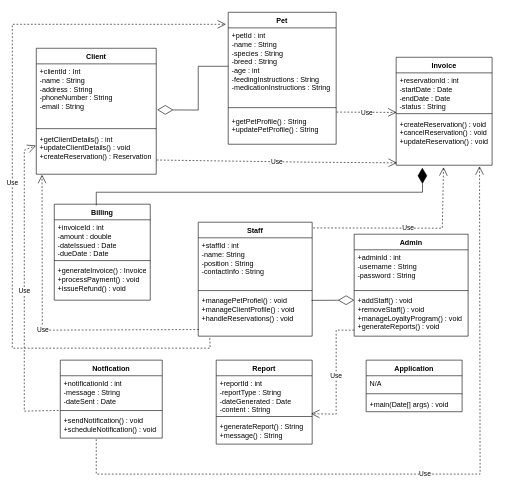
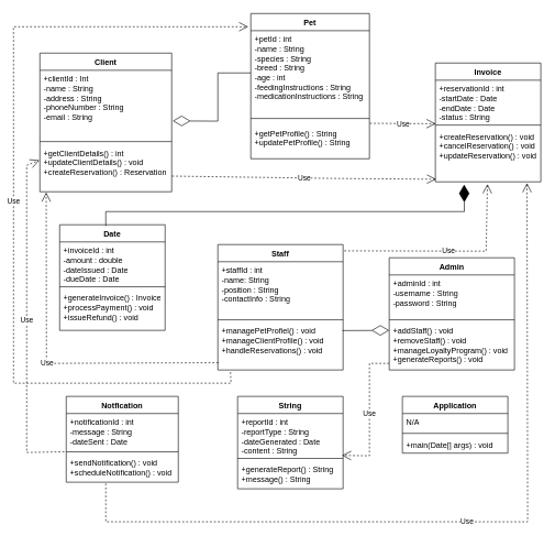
  <mxCell id="0" />
  <mxCell id="1" parent="0" />
  <mxCell id="2" value="Application" style="swimlane;fontStyle=1;align=center;verticalAlign=top;childLayout=stackLayout;horizontal=1;startSize=26;horizontalStack=0;resizeParent=1;resizeParentMax=0;resizeLast=0;collapsible=1;marginBottom=0;whiteSpace=wrap;html=1;" vertex="1" parent="1"><mxGeometry x="610" y="600" width="160" height="86" as="geometry" /></mxCell>
  <mxCell id="3" value="N/A" style="text;strokeColor=none;fillColor=none;align=left;verticalAlign=top;spacingLeft=4;spacingRight=4;overflow=hidden;rotatable=0;points=[[0,0.5],[1,0.5]];portConstraint=eastwest;whiteSpace=wrap;html=1;" vertex="1" parent="2"><mxGeometry y="26" width="160" height="26" as="geometry" /></mxCell>
  <mxCell id="4" value="" style="line;strokeWidth=1;fillColor=none;align=left;verticalAlign=middle;spacingTop=-1;spacingLeft=3;spacingRight=3;rotatable=0;labelPosition=right;points=[];portConstraint=eastwest;strokeColor=inherit;" vertex="1" parent="2"><mxGeometry y="52" width="160" height="8" as="geometry" /></mxCell>
  <mxCell id="5" value="+main(Date[] args) : void" style="text;strokeColor=none;fillColor=none;align=left;verticalAlign=top;spacingLeft=4;spacingRight=4;overflow=hidden;rotatable=0;points=[[0,0.5],[1,0.5]];portConstraint=eastwest;whiteSpace=wrap;html=1;" vertex="1" parent="2"><mxGeometry y="60" width="160" height="26" as="geometry" /></mxCell>
- <mxCell id="6" value="Report" style="swimlane;fontStyle=1;align=center;verticalAlign=top;childLayout=stackLayout;horizontal=1;startSize=26;horizontalStack=0;resizeParent=1;resizeParentMax=0;resizeLast=0;collapsible=1;marginBottom=0;whiteSpace=wrap;html=1;" vertex="1" parent="1"><mxGeometry x="360" y="600" width="160" height="140" as="geometry" /></mxCell>
+ <mxCell id="6" value="String" style="swimlane;fontStyle=1;align=center;verticalAlign=top;childLayout=stackLayout;horizontal=1;startSize=26;horizontalStack=0;resizeParent=1;resizeParentMax=0;resizeLast=0;collapsible=1;marginBottom=0;whiteSpace=wrap;html=1;" vertex="1" parent="1"><mxGeometry x="360" y="600" width="160" height="140" as="geometry" /></mxCell>
  <mxCell id="7" value="+reportId : int&lt;div&gt;-reportType : String&lt;/div&gt;&lt;div&gt;-dateGenerated : Date&lt;/div&gt;&lt;div&gt;-content : String&lt;/div&gt;" style="text;strokeColor=none;fillColor=none;align=left;verticalAlign=top;spacingLeft=4;spacingRight=4;overflow=hidden;rotatable=0;points=[[0,0.5],[1,0.5]];portConstraint=eastwest;whiteSpace=wrap;html=1;" vertex="1" parent="6"><mxGeometry y="26" width="160" height="64" as="geometry" /></mxCell>
  <mxCell id="8" value="" style="line;strokeWidth=1;fillColor=none;align=left;verticalAlign=middle;spacingTop=-1;spacingLeft=3;spacingRight=3;rotatable=0;labelPosition=right;points=[];portConstraint=eastwest;strokeColor=inherit;" vertex="1" parent="6"><mxGeometry y="90" width="160" height="8" as="geometry" /></mxCell>
  <mxCell id="9" value="+generateReport() : String&lt;div&gt;+message() : String&lt;/div&gt;" style="text;strokeColor=none;fillColor=none;align=left;verticalAlign=top;spacingLeft=4;spacingRight=4;overflow=hidden;rotatable=0;points=[[0,0.5],[1,0.5]];portConstraint=eastwest;whiteSpace=wrap;html=1;" vertex="1" parent="6"><mxGeometry y="98" width="160" height="42" as="geometry" /></mxCell>
  <mxCell id="10" value="Notfication" style="swimlane;fontStyle=1;align=center;verticalAlign=top;childLayout=stackLayout;horizontal=1;startSize=26;horizontalStack=0;resizeParent=1;resizeParentMax=0;resizeLast=0;collapsible=1;marginBottom=0;whiteSpace=wrap;html=1;" vertex="1" parent="1"><mxGeometry x="100" y="600" width="170" height="130" as="geometry" /></mxCell>
  <mxCell id="11" value="+notificationId : int&lt;div&gt;-message : String&lt;/div&gt;&lt;div&gt;-dateSent : Date&lt;/div&gt;" style="text;strokeColor=none;fillColor=none;align=left;verticalAlign=top;spacingLeft=4;spacingRight=4;overflow=hidden;rotatable=0;points=[[0,0.5],[1,0.5]];portConstraint=eastwest;whiteSpace=wrap;html=1;" vertex="1" parent="10"><mxGeometry y="26" width="170" height="54" as="geometry" /></mxCell>
  <mxCell id="12" value="" style="line;strokeWidth=1;fillColor=none;align=left;verticalAlign=middle;spacingTop=-1;spacingLeft=3;spacingRight=3;rotatable=0;labelPosition=right;points=[];portConstraint=eastwest;strokeColor=inherit;" vertex="1" parent="10"><mxGeometry y="80" width="170" height="8" as="geometry" /></mxCell>
  <mxCell id="13" value="+sendNotification() : void&lt;div&gt;+scheduleNotification() : void&lt;/div&gt;" style="text;strokeColor=none;fillColor=none;align=left;verticalAlign=top;spacingLeft=4;spacingRight=4;overflow=hidden;rotatable=0;points=[[0,0.5],[1,0.5]];portConstraint=eastwest;whiteSpace=wrap;html=1;" vertex="1" parent="10"><mxGeometry y="88" width="170" height="42" as="geometry" /></mxCell>
  <mxCell id="14" value="Admin" style="swimlane;fontStyle=1;align=center;verticalAlign=top;childLayout=stackLayout;horizontal=1;startSize=26;horizontalStack=0;resizeParent=1;resizeParentMax=0;resizeLast=0;collapsible=1;marginBottom=0;whiteSpace=wrap;html=1;" vertex="1" parent="1"><mxGeometry x="590" y="390" width="190" height="170" as="geometry" /></mxCell>
  <mxCell id="15" value="+adminId : int&lt;div&gt;-username : String&lt;/div&gt;&lt;div&gt;-password : String&lt;/div&gt;" style="text;strokeColor=none;fillColor=none;align=left;verticalAlign=top;spacingLeft=4;spacingRight=4;overflow=hidden;rotatable=0;points=[[0,0.5],[1,0.5]];portConstraint=eastwest;whiteSpace=wrap;html=1;" vertex="1" parent="14"><mxGeometry y="26" width="190" height="64" as="geometry" /></mxCell>
  <mxCell id="16" value="" style="line;strokeWidth=1;fillColor=none;align=left;verticalAlign=middle;spacingTop=-1;spacingLeft=3;spacingRight=3;rotatable=0;labelPosition=right;points=[];portConstraint=eastwest;strokeColor=inherit;" vertex="1" parent="14"><mxGeometry y="90" width="190" height="8" as="geometry" /></mxCell>
  <mxCell id="17" value="+addStaff() : void&lt;div&gt;+removeStaff() : void&lt;/div&gt;&lt;div&gt;+manageLoyaltyProgram() : void&lt;/div&gt;&lt;div&gt;+generateReports() : void&lt;/div&gt;" style="text;strokeColor=none;fillColor=none;align=left;verticalAlign=top;spacingLeft=4;spacingRight=4;overflow=hidden;rotatable=0;points=[[0,0.5],[1,0.5]];portConstraint=eastwest;whiteSpace=wrap;html=1;" vertex="1" parent="14"><mxGeometry y="98" width="190" height="72" as="geometry" /></mxCell>
- <mxCell id="18" value="Billing" style="swimlane;fontStyle=1;align=center;verticalAlign=top;childLayout=stackLayout;horizontal=1;startSize=26;horizontalStack=0;resizeParent=1;resizeParentMax=0;resizeLast=0;collapsible=1;marginBottom=0;whiteSpace=wrap;html=1;" vertex="1" parent="1"><mxGeometry x="90" y="340" width="160" height="160" as="geometry" /></mxCell>
+ <mxCell id="18" value="Date" style="swimlane;fontStyle=1;align=center;verticalAlign=top;childLayout=stackLayout;horizontal=1;startSize=26;horizontalStack=0;resizeParent=1;resizeParentMax=0;resizeLast=0;collapsible=1;marginBottom=0;whiteSpace=wrap;html=1;" vertex="1" parent="1"><mxGeometry x="90" y="340" width="160" height="160" as="geometry" /></mxCell>
  <mxCell id="19" value="+invoiceId : int&lt;div&gt;-amount : double&lt;/div&gt;&lt;div&gt;-dateIssued : Date&lt;/div&gt;&lt;div&gt;-dueDate : Date&lt;/div&gt;" style="text;strokeColor=none;fillColor=none;align=left;verticalAlign=top;spacingLeft=4;spacingRight=4;overflow=hidden;rotatable=0;points=[[0,0.5],[1,0.5]];portConstraint=eastwest;whiteSpace=wrap;html=1;" vertex="1" parent="18"><mxGeometry y="26" width="160" height="64" as="geometry" /></mxCell>
  <mxCell id="20" value="" style="line;strokeWidth=1;fillColor=none;align=left;verticalAlign=middle;spacingTop=-1;spacingLeft=3;spacingRight=3;rotatable=0;labelPosition=right;points=[];portConstraint=eastwest;strokeColor=inherit;" vertex="1" parent="18"><mxGeometry y="90" width="160" height="8" as="geometry" /></mxCell>
  <mxCell id="21" value="+generateInvoice() : Invoice&lt;div&gt;+processPayment() : void&lt;/div&gt;&lt;div&gt;+issueRefund() : void&lt;/div&gt;" style="text;strokeColor=none;fillColor=none;align=left;verticalAlign=top;spacingLeft=4;spacingRight=4;overflow=hidden;rotatable=0;points=[[0,0.5],[1,0.5]];portConstraint=eastwest;whiteSpace=wrap;html=1;" vertex="1" parent="18"><mxGeometry y="98" width="160" height="62" as="geometry" /></mxCell>
  <mxCell id="22" value="Invoice" style="swimlane;fontStyle=1;align=center;verticalAlign=top;childLayout=stackLayout;horizontal=1;startSize=26;horizontalStack=0;resizeParent=1;resizeParentMax=0;resizeLast=0;collapsible=1;marginBottom=0;whiteSpace=wrap;html=1;" vertex="1" parent="1"><mxGeometry x="660" y="95" width="160" height="180" as="geometry" /></mxCell>
  <mxCell id="23" value="+reservationId : int&lt;div&gt;-startDate : Date&lt;/div&gt;&lt;div&gt;-endDate : Date&lt;/div&gt;&lt;div&gt;-status : String&lt;/div&gt;" style="text;strokeColor=none;fillColor=none;align=left;verticalAlign=top;spacingLeft=4;spacingRight=4;overflow=hidden;rotatable=0;points=[[0,0.5],[1,0.5]];portConstraint=eastwest;whiteSpace=wrap;html=1;" vertex="1" parent="22"><mxGeometry y="26" width="160" height="64" as="geometry" /></mxCell>
  <mxCell id="24" value="" style="line;strokeWidth=1;fillColor=none;align=left;verticalAlign=middle;spacingTop=-1;spacingLeft=3;spacingRight=3;rotatable=0;labelPosition=right;points=[];portConstraint=eastwest;strokeColor=inherit;" vertex="1" parent="22"><mxGeometry y="90" width="160" height="8" as="geometry" /></mxCell>
  <mxCell id="25" value="+createReservation() : void&lt;div&gt;+cancelReservation() : void&lt;/div&gt;&lt;div&gt;+updateReservation() : void&lt;/div&gt;&lt;div&gt;&lt;br&gt;&lt;/div&gt;" style="text;strokeColor=none;fillColor=none;align=left;verticalAlign=top;spacingLeft=4;spacingRight=4;overflow=hidden;rotatable=0;points=[[0,0.5],[1,0.5]];portConstraint=eastwest;whiteSpace=wrap;html=1;" vertex="1" parent="22"><mxGeometry y="98" width="160" height="82" as="geometry" /></mxCell>
  <mxCell id="26" value="Pet" style="swimlane;fontStyle=1;align=center;verticalAlign=top;childLayout=stackLayout;horizontal=1;startSize=26;horizontalStack=0;resizeParent=1;resizeParentMax=0;resizeLast=0;collapsible=1;marginBottom=0;whiteSpace=wrap;html=1;" vertex="1" parent="1"><mxGeometry x="380" y="20" width="180" height="220" as="geometry" /></mxCell>
  <mxCell id="27" value="+petId : int&lt;div&gt;-name : String&amp;nbsp;&lt;/div&gt;&lt;div&gt;-species : String&lt;/div&gt;&lt;div&gt;-breed : String&lt;/div&gt;&lt;div&gt;-age : int&lt;/div&gt;&lt;div&gt;-feedingInstructions : String&lt;/div&gt;&lt;div&gt;-medicationInstructions : String&lt;/div&gt;" style="text;strokeColor=none;fillColor=none;align=left;verticalAlign=top;spacingLeft=4;spacingRight=4;overflow=hidden;rotatable=0;points=[[0,0.5],[1,0.5]];portConstraint=eastwest;whiteSpace=wrap;html=1;" vertex="1" parent="26"><mxGeometry y="26" width="180" height="124" as="geometry" /></mxCell>
  <mxCell id="28" value="" style="line;strokeWidth=1;fillColor=none;align=left;verticalAlign=middle;spacingTop=-1;spacingLeft=3;spacingRight=3;rotatable=0;labelPosition=right;points=[];portConstraint=eastwest;strokeColor=inherit;" vertex="1" parent="26"><mxGeometry y="150" width="180" height="18" as="geometry" /></mxCell>
  <mxCell id="29" value="+getPetProfile() : String&lt;div&gt;+updatePetProfile() : String&lt;/div&gt;&lt;div&gt;&lt;br&gt;&lt;/div&gt;" style="text;strokeColor=none;fillColor=none;align=left;verticalAlign=top;spacingLeft=4;spacingRight=4;overflow=hidden;rotatable=0;points=[[0,0.5],[1,0.5]];portConstraint=eastwest;whiteSpace=wrap;html=1;" vertex="1" parent="26"><mxGeometry y="168" width="180" height="52" as="geometry" /></mxCell>
  <mxCell id="30" value="Client" style="swimlane;fontStyle=1;align=center;verticalAlign=top;childLayout=stackLayout;horizontal=1;startSize=26;horizontalStack=0;resizeParent=1;resizeParentMax=0;resizeLast=0;collapsible=1;marginBottom=0;whiteSpace=wrap;html=1;" vertex="1" parent="1"><mxGeometry x="60" y="80" width="200" height="210" as="geometry" /></mxCell>
  <mxCell id="31" value="+clientId : Int&lt;div&gt;-name : String&lt;/div&gt;&lt;div&gt;-address : String&lt;/div&gt;&lt;div&gt;-phoneNumber : String&lt;/div&gt;&lt;div&gt;-email : String&lt;/div&gt;" style="text;strokeColor=none;fillColor=none;align=left;verticalAlign=top;spacingLeft=4;spacingRight=4;overflow=hidden;rotatable=0;points=[[0,0.5],[1,0.5]];portConstraint=eastwest;whiteSpace=wrap;html=1;" vertex="1" parent="30"><mxGeometry y="26" width="200" height="104" as="geometry" /></mxCell>
  <mxCell id="32" value="" style="line;strokeWidth=1;fillColor=none;align=left;verticalAlign=middle;spacingTop=-1;spacingLeft=3;spacingRight=3;rotatable=0;labelPosition=right;points=[];portConstraint=eastwest;strokeColor=inherit;" vertex="1" parent="30"><mxGeometry y="130" width="200" height="8" as="geometry" /></mxCell>
  <mxCell id="33" value="+getClientDetails() : int&lt;div&gt;+updateClientDetails() : void&lt;/div&gt;&lt;div&gt;+createReservation() : Reservation&lt;/div&gt;" style="text;strokeColor=none;fillColor=none;align=left;verticalAlign=top;spacingLeft=4;spacingRight=4;overflow=hidden;rotatable=0;points=[[0,0.5],[1,0.5]];portConstraint=eastwest;whiteSpace=wrap;html=1;" vertex="1" parent="30"><mxGeometry y="138" width="200" height="72" as="geometry" /></mxCell>
  <mxCell id="34" value="Staff" style="swimlane;fontStyle=1;align=center;verticalAlign=top;childLayout=stackLayout;horizontal=1;startSize=26;horizontalStack=0;resizeParent=1;resizeParentMax=0;resizeLast=0;collapsible=1;marginBottom=0;whiteSpace=wrap;html=1;" vertex="1" parent="1"><mxGeometry x="330" y="370" width="190" height="190" as="geometry" /></mxCell>
  <mxCell id="35" value="+staffId : int&lt;div&gt;-name: String&lt;/div&gt;&lt;div&gt;-position : String&lt;/div&gt;&lt;div&gt;-contactInfo : String&lt;/div&gt;" style="text;strokeColor=none;fillColor=none;align=left;verticalAlign=top;spacingLeft=4;spacingRight=4;overflow=hidden;rotatable=0;points=[[0,0.5],[1,0.5]];portConstraint=eastwest;whiteSpace=wrap;html=1;" vertex="1" parent="34"><mxGeometry y="26" width="190" height="84" as="geometry" /></mxCell>
  <mxCell id="36" value="" style="line;strokeWidth=1;fillColor=none;align=left;verticalAlign=middle;spacingTop=-1;spacingLeft=3;spacingRight=3;rotatable=0;labelPosition=right;points=[];portConstraint=eastwest;strokeColor=inherit;" vertex="1" parent="34"><mxGeometry y="110" width="190" height="8" as="geometry" /></mxCell>
  <mxCell id="37" value="+managePetProfiel() : void&lt;div&gt;+manageClientProfile() : void&lt;/div&gt;&lt;div&gt;+handleReservations() : void&lt;/div&gt;&lt;div&gt;&lt;br&gt;&lt;/div&gt;" style="text;strokeColor=none;fillColor=none;align=left;verticalAlign=top;spacingLeft=4;spacingRight=4;overflow=hidden;rotatable=0;points=[[0,0.5],[1,0.5]];portConstraint=eastwest;whiteSpace=wrap;html=1;" vertex="1" parent="34"><mxGeometry y="118" width="190" height="72" as="geometry" /></mxCell>
  <mxCell id="38" value="" style="endArrow=diamondThin;endFill=0;endSize=24;html=1;rounded=0;entryX=1.008;entryY=0.737;entryDx=0;entryDy=0;entryPerimeter=0;" edge="1" parent="1" target="31"><mxGeometry width="160" relative="1" as="geometry"><mxPoint x="380" y="110" as="sourcePoint" /><mxPoint x="340" y="20" as="targetPoint" /><Array as="points"><mxPoint x="330" y="110" /><mxPoint x="330" y="183" /></Array></mxGeometry></mxCell>
  <mxCell id="39" value="Use" style="endArrow=open;endSize=12;dashed=1;html=1;rounded=0;entryX=0.008;entryY=0.951;entryDx=0;entryDy=0;entryPerimeter=0;exitX=1.003;exitY=0.671;exitDx=0;exitDy=0;exitPerimeter=0;" edge="1" parent="1" source="33" target="25"><mxGeometry width="160" relative="1" as="geometry"><mxPoint x="280" y="290" as="sourcePoint" /><mxPoint x="540" y="310" as="targetPoint" /><Array as="points"><mxPoint x="520" y="270" /></Array></mxGeometry></mxCell>
  <mxCell id="40" value="" style="endArrow=diamondThin;endFill=1;endSize=24;html=1;rounded=0;entryX=0.273;entryY=1.051;entryDx=0;entryDy=0;entryPerimeter=0;exitX=0.438;exitY=0.012;exitDx=0;exitDy=0;exitPerimeter=0;" edge="1" parent="1" source="18" target="25"><mxGeometry width="160" relative="1" as="geometry"><mxPoint x="140" y="330" as="sourcePoint" /><mxPoint x="710" y="330" as="targetPoint" /><Array as="points"><mxPoint x="160" y="320" /><mxPoint x="704" y="320" /></Array></mxGeometry></mxCell>
  <mxCell id="41" value="Use" style="endArrow=open;endSize=12;dashed=1;html=1;rounded=0;exitX=0.004;exitY=0.847;exitDx=0;exitDy=0;exitPerimeter=0;entryX=0.048;entryY=1.013;entryDx=0;entryDy=0;entryPerimeter=0;" edge="1" parent="1" source="37" target="33"><mxGeometry width="160" relative="1" as="geometry"><mxPoint x="-30" y="550" as="sourcePoint" /><mxPoint x="-20" y="580" as="targetPoint" /><Array as="points"><mxPoint x="70" y="550" /></Array></mxGeometry></mxCell>
  <mxCell id="42" value="Use" style="endArrow=open;endSize=12;dashed=1;html=1;rounded=0;exitX=1.009;exitY=0.05;exitDx=0;exitDy=0;exitPerimeter=0;entryX=0.494;entryY=1.041;entryDx=0;entryDy=0;entryPerimeter=0;" edge="1" parent="1" source="34" target="25"><mxGeometry width="160" relative="1" as="geometry"><mxPoint x="740" y="320" as="sourcePoint" /><mxPoint x="791.569" y="330" as="targetPoint" /><Array as="points"><mxPoint x="737" y="380" /></Array></mxGeometry></mxCell>
  <mxCell id="43" value="Use" style="endArrow=open;endSize=12;dashed=1;html=1;rounded=0;entryX=0.004;entryY=1.031;entryDx=0;entryDy=0;entryPerimeter=0;exitX=1.004;exitY=-0.032;exitDx=0;exitDy=0;exitPerimeter=0;" edge="1" parent="1" source="29" target="23"><mxGeometry width="160" relative="1" as="geometry"><mxPoint x="660" y="200" as="sourcePoint" /><mxPoint x="820" y="200" as="targetPoint" /></mxGeometry></mxCell>
  <mxCell id="44" value="Use" style="endArrow=open;endSize=12;dashed=1;html=1;rounded=0;exitX=0.101;exitY=1.043;exitDx=0;exitDy=0;exitPerimeter=0;entryX=-0.021;entryY=0.091;entryDx=0;entryDy=0;entryPerimeter=0;" edge="1" parent="1" source="37" target="26"><mxGeometry width="160" relative="1" as="geometry"><mxPoint x="370" y="580" as="sourcePoint" /><mxPoint x="20" y="-50" as="targetPoint" /><Array as="points"><mxPoint x="350" y="580" /><mxPoint x="20" y="580" /><mxPoint x="20" y="40" /></Array></mxGeometry></mxCell>
  <mxCell id="45" value="" style="endArrow=diamondThin;endFill=0;endSize=24;html=1;rounded=0;exitX=0.995;exitY=0.171;exitDx=0;exitDy=0;exitPerimeter=0;" edge="1" parent="1" source="37"><mxGeometry width="160" relative="1" as="geometry"><mxPoint x="430" y="500" as="sourcePoint" /><mxPoint x="590" y="500" as="targetPoint" /></mxGeometry></mxCell>
  <mxCell id="46" value="Use" style="endArrow=open;endSize=12;dashed=1;html=1;rounded=0;exitX=-0.017;exitY=-0.099;exitDx=0;exitDy=0;exitPerimeter=0;entryX=-0.003;entryY=0.337;entryDx=0;entryDy=0;entryPerimeter=0;" edge="1" parent="1" source="13" target="33"><mxGeometry width="160" relative="1" as="geometry"><mxPoint x="-100" y="684.82" as="sourcePoint" /><mxPoint x="40" y="160" as="targetPoint" /><Array as="points"><mxPoint x="40" y="685" /><mxPoint x="40" y="250" /></Array></mxGeometry></mxCell>
  <mxCell id="47" value="Use" style="endArrow=open;endSize=12;dashed=1;html=1;rounded=0;entryX=0.869;entryY=1.022;entryDx=0;entryDy=0;entryPerimeter=0;" edge="1" parent="1" target="25"><mxGeometry width="160" relative="1" as="geometry"><mxPoint x="160" y="732" as="sourcePoint" /><mxPoint x="812.353" y="790" as="targetPoint" /><Array as="points"><mxPoint x="160" y="790" /><mxPoint x="800" y="790" /></Array></mxGeometry></mxCell>
  <mxCell id="48" value="Use" style="endArrow=open;endSize=12;dashed=1;html=1;rounded=0;exitX=0;exitY=0.861;exitDx=0;exitDy=0;exitPerimeter=0;entryX=0.989;entryY=0.99;entryDx=0;entryDy=0;entryPerimeter=0;" edge="1" parent="1" source="17" target="7"><mxGeometry width="160" relative="1" as="geometry"><mxPoint x="560" y="520" as="sourcePoint" /><mxPoint x="560" y="780" as="targetPoint" /><Array as="points"><mxPoint x="560" y="550" /><mxPoint x="560" y="690" /></Array></mxGeometry></mxCell>
